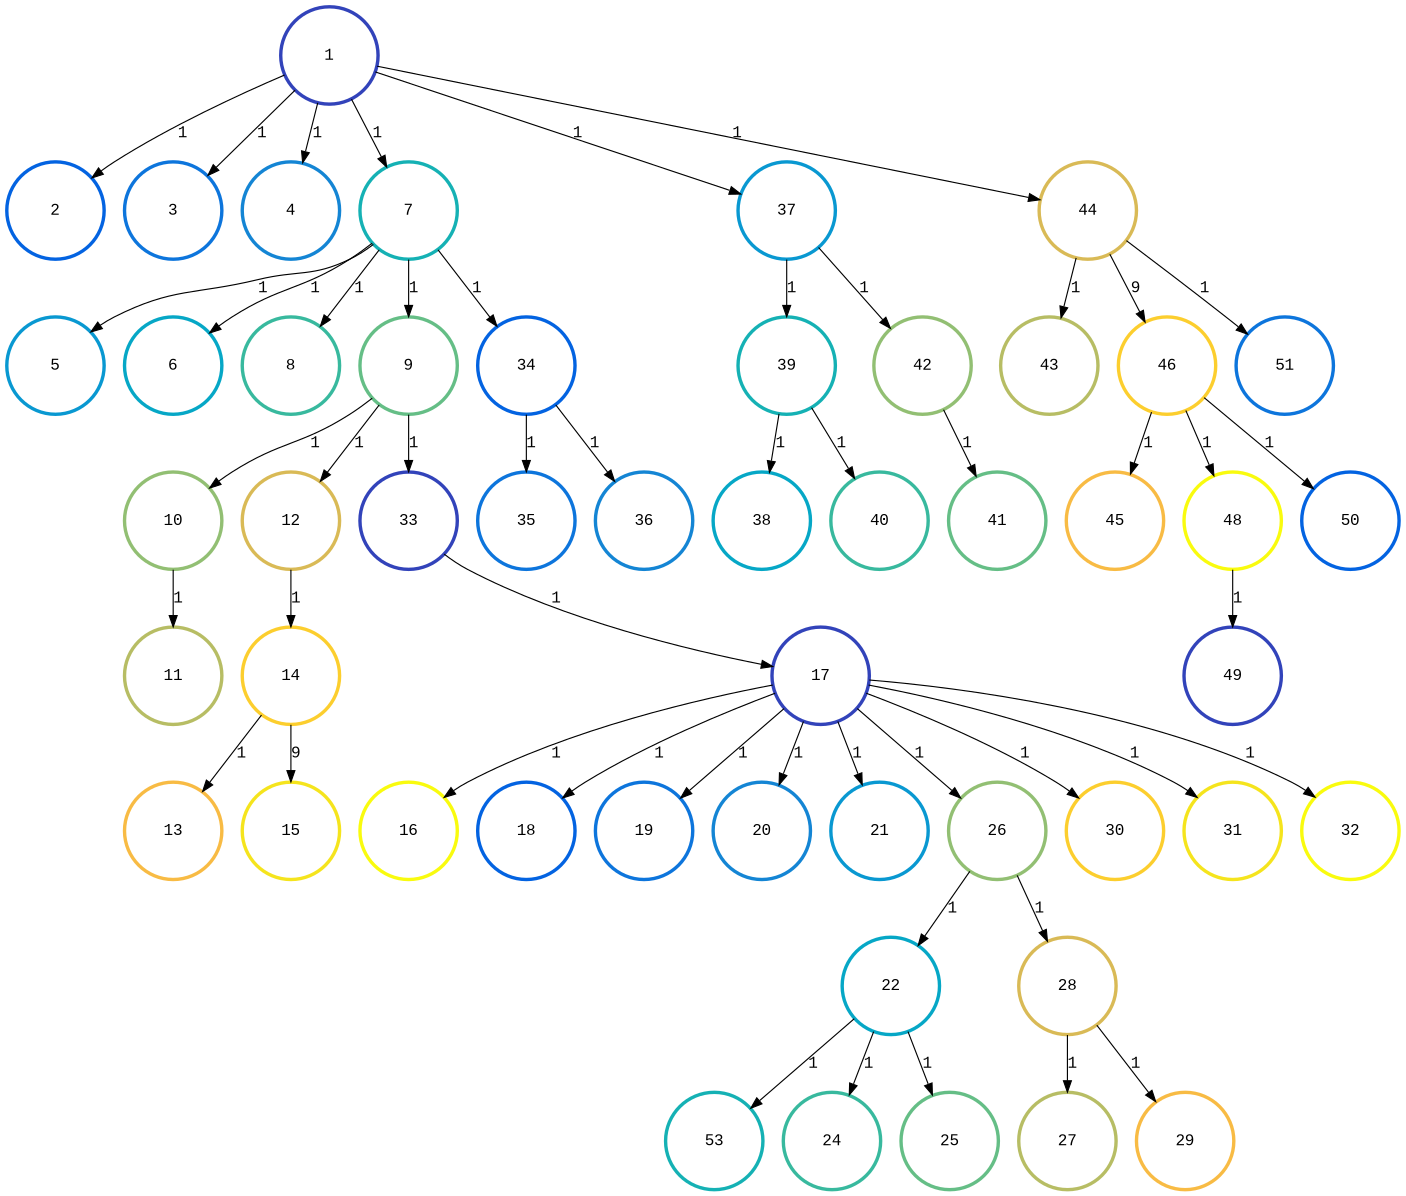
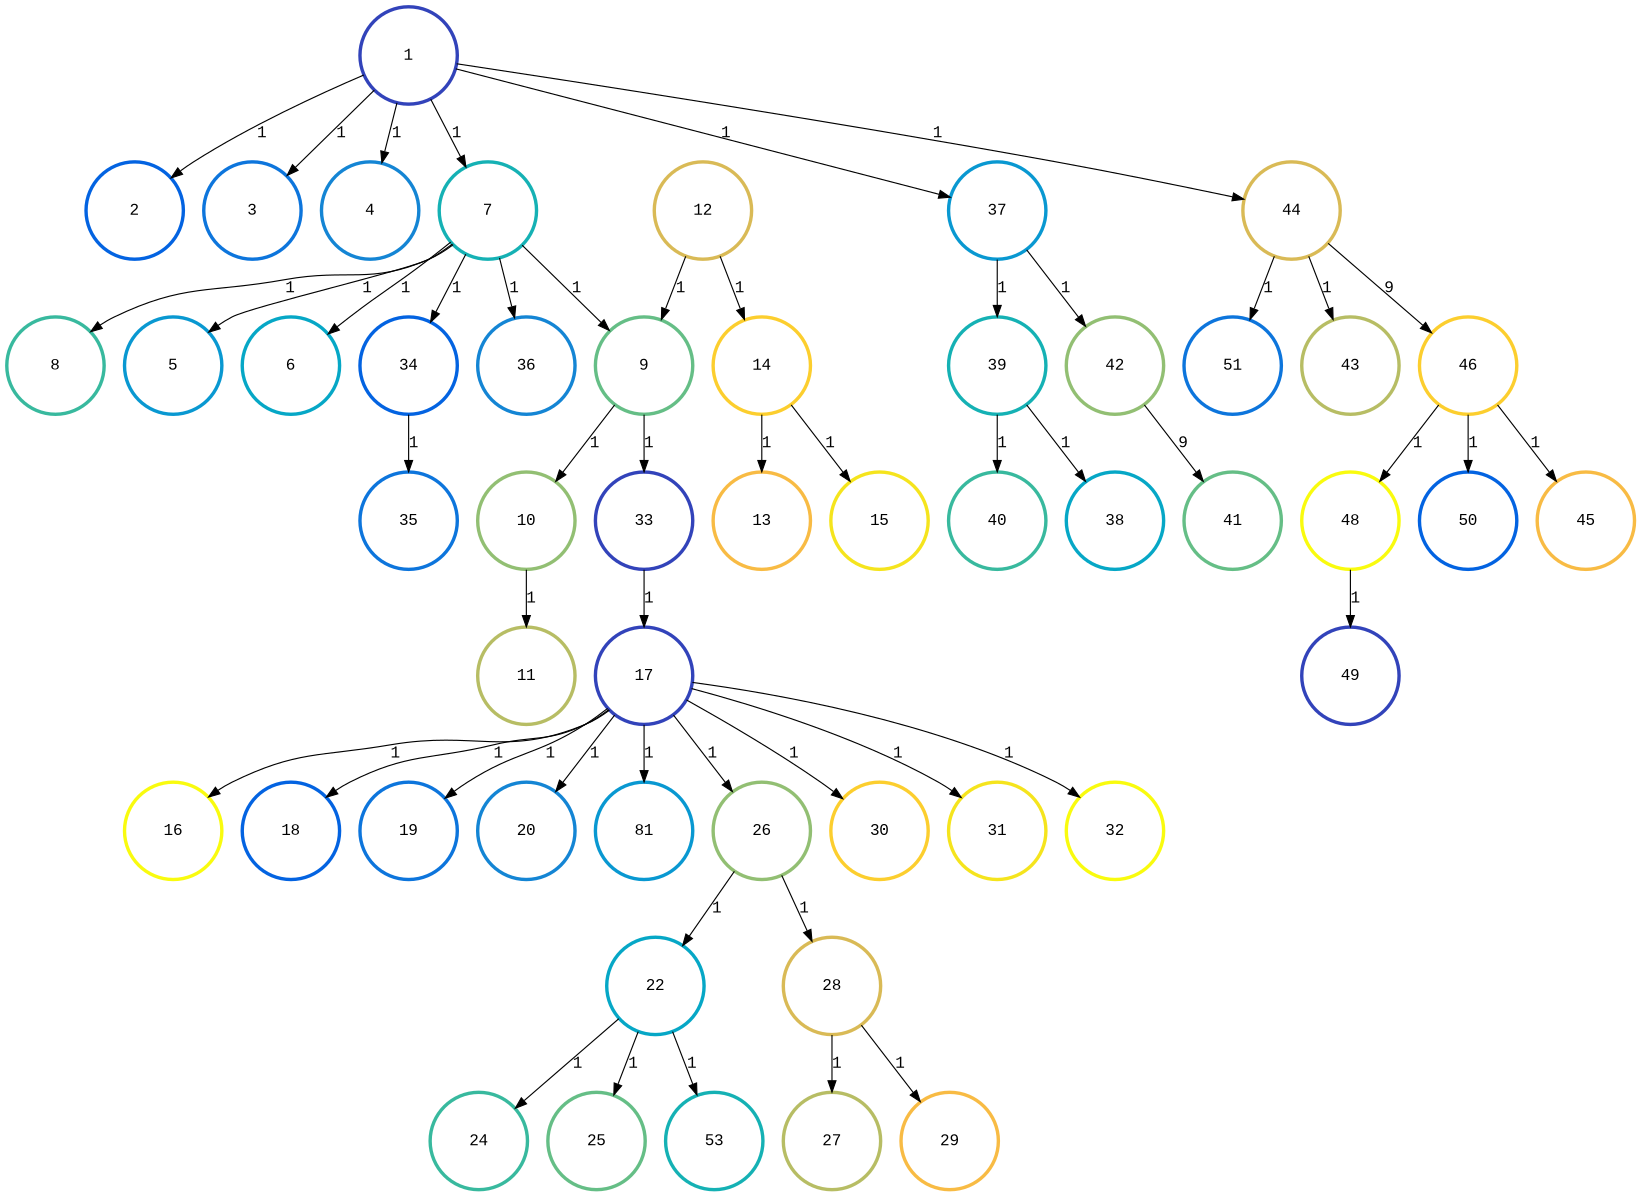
  digraph {
    fontname="Liberation Mono"
    rankdir=TB
    node [color="#3243BA" fontname="Liberation Mono" penwidth=3]
    edge [color=black fontname="Liberation Mono" penwidth=1]
    n1 [height=1.2 label=1 width=1.2]
    n2 [color="#0363E1" height=1.2 label=2 width=1.2]
    n3 [color="#0D75DC" height=1.2 label=3 width=1.2]
    n4 [color="#1485D4" height=1.2 label=4 width=1.2]
    n5 [color="#15B1B4" height=1.2 label=7 width=1.2]
    n6 [color="#0998D1" height=1.2 label=37 width=1.2]
    n7 [color="#D9BA56" height=1.2 label=44 width=1.2]
    n8 [color="#0998D1" height=1.2 label=5 width=1.2]
    n9 [color="#06A7C6" height=1.2 label=6 width=1.2]
    n10 [color="#38B99E" height=1.2 label=8 width=1.2]
    n11 [color="#65BE86" height=1.2 label=9 width=1.2]
    n12 [color="#0363E1" height=1.2 label=34 width=1.2]
    n13 [color="#15B1B4" height=1.2 label=39 width=1.2]
    n14 [color="#92BF73" height=1.2 label=42 width=1.2]
    n15 [color="#B7BD64" height=1.2 label=43 width=1.2]
    n16 [color="#FCCE2E" height=1.2 label=46 width=1.2]
    n17 [color="#0D75DC" height=1.2 label=51 width=1.2]
    n18 [color="#92BF73" height=1.2 label=10 width=1.2]
    n19 [color="#D9BA56" height=1.2 label=12 width=1.2]
    n20 [height=1.2 label=33 width=1.2]
    n21 [color="#0D75DC" height=1.2 label=35 width=1.2]
    n22 [color="#1485D4" height=1.2 label=36 width=1.2]
    n23 [color="#B7BD64" height=1.2 label=11 width=1.2]
    n24 [color="#FCCE2E" height=1.2 label=14 width=1.2]
    n25 [height=1.2 label=17 width=1.2]
    n26 [color="#F8BB44" height=1.2 label=13 width=1.2]
    n27 [color="#F5E41D" height=1.2 label=15 width=1.2]
    n28 [color="#F9FB0E" height=1.2 label=16 width=1.2]
    n29 [color="#0363E1" height=1.2 label=18 width=1.2]
    n30 [color="#0D75DC" height=1.2 label=19 width=1.2]
    n31 [color="#1485D4" height=1.2 label=20 width=1.2]
-   n32 [color="#0998D1" height=1.2 label=21 width=1.2]
+   n32 [color="#0998D1" height=1.2 label=81 width=1.2]
    n33 [color="#92BF73" height=1.2 label=26 width=1.2]
    n34 [color="#FCCE2E" height=1.2 label=30 width=1.2]
    n35 [color="#F5E41D" height=1.2 label=31 width=1.2]
    n36 [color="#F9FB0E" height=1.2 label=32 width=1.2]
    n37 [color="#06A7C6" height=1.2 label=22 width=1.2]
    n38 [color="#D9BA56" height=1.2 label=28 width=1.2]
    n39 [color="#15B1B4" height=1.2 label=53 width=1.2]
    n40 [color="#38B99E" height=1.2 label=24 width=1.2]
    n41 [color="#65BE86" height=1.2 label=25 width=1.2]
    n42 [color="#B7BD64" height=1.2 label=27 width=1.2]
    n43 [color="#F8BB44" height=1.2 label=29 width=1.2]
    n44 [color="#06A7C6" height=1.2 label=38 width=1.2]
    n45 [color="#38B99E" height=1.2 label=40 width=1.2]
    n46 [color="#65BE86" height=1.2 label=41 width=1.2]
    n47 [color="#F8BB44" height=1.2 label=45 width=1.2]
    n48 [color="#F9FB0E" height=1.2 label=48 width=1.2]
    n49 [color="#0363E1" height=1.2 label=50 width=1.2]
    n50 [height=1.2 label=49 width=1.2]
    n1 -> n2 [label=1]
    n1 -> n3 [label=1]
    n1 -> n4 [label=1]
    n1 -> n5 [label=1]
    n1 -> n6 [label=1]
    n1 -> n7 [label=1]
    n5 -> n8 [label=1]
    n5 -> n9 [label=1]
    n5 -> n10 [label=1]
    n5 -> n11 [label=1]
    n5 -> n12 [label=1]
    n6 -> n13 [label=1]
    n6 -> n14 [label=1]
    n7 -> n15 [label=1]
    n7 -> n16 [label=9]
    n7 -> n17 [label=1]
    n11 -> n18 [label=1]
-   n11 -> n19 [label=1]
+   n19 -> n11 [label=1]
    n11 -> n20 [label=1]
    n12 -> n21 [label=1]
-   n12 -> n22 [label=1]
+   n5 -> n22 [label=1]
    n13 -> n44 [label=1]
    n13 -> n45 [label=1]
-   n14 -> n46 [label=1]
+   n14 -> n46 [label=9]
    n16 -> n47 [label=1]
    n16 -> n48 [label=1]
    n16 -> n49 [label=1]
    n18 -> n23 [label=1]
    n19 -> n24 [label=1]
    n20 -> n25 [label=1]
    n24 -> n26 [label=1]
-   n24 -> n27 [label=9]
+   n24 -> n27 [label=1]
    n25 -> n28 [label=1]
    n25 -> n29 [label=1]
    n25 -> n30 [label=1]
    n25 -> n31 [label=1]
    n25 -> n32 [label=1]
    n25 -> n33 [label=1]
    n25 -> n34 [label=1]
    n25 -> n35 [label=1]
    n25 -> n36 [label=1]
    n33 -> n37 [label=1]
    n33 -> n38 [label=1]
    n37 -> n39 [label=1]
    n37 -> n40 [label=1]
    n37 -> n41 [label=1]
    n38 -> n42 [label=1]
    n38 -> n43 [label=1]
    n48 -> n50 [label=1]
  }
